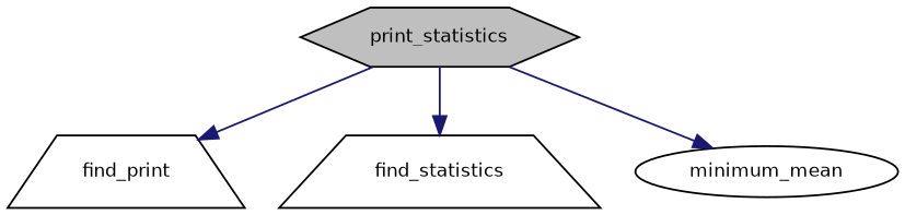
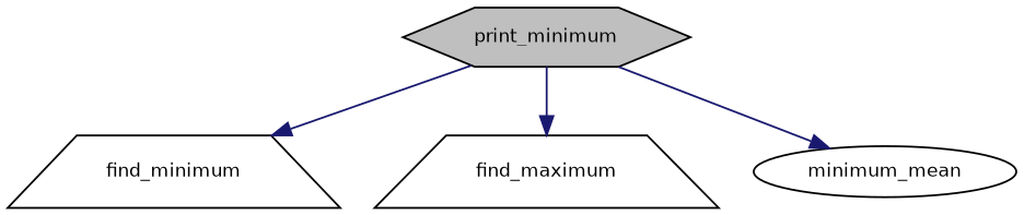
  digraph {
    rankdir=TB
    node [color=black fillcolor=white fontname=Helvetica fontsize=10 shape=trapezium style=filled]
    edge [color=midnightblue fontname=Helvetica fontsize=10 labelfontname=Helvetica labelfontsize=10 style=solid]
-   n1 [fillcolor=grey75 fontcolor=black height=0.2 label=print_statistics shape=hexagon width=0.4]
-   n2 [height=0.2 label=find_print width=0.4]
-   n3 [height=0.2 label=find_statistics width=0.4]
+   n1 [fillcolor=grey75 fontcolor=black height=0.2 label=print_minimum shape=hexagon width=0.4]
+   n2 [height=0.2 label=find_minimum width=0.4]
+   n3 [height=0.2 label=find_maximum width=0.4]
    n4 [height=0.2 label=minimum_mean shape=ellipse width=0.4]
    n1 -> n2
    n1 -> n3
    n1 -> n4
  }
